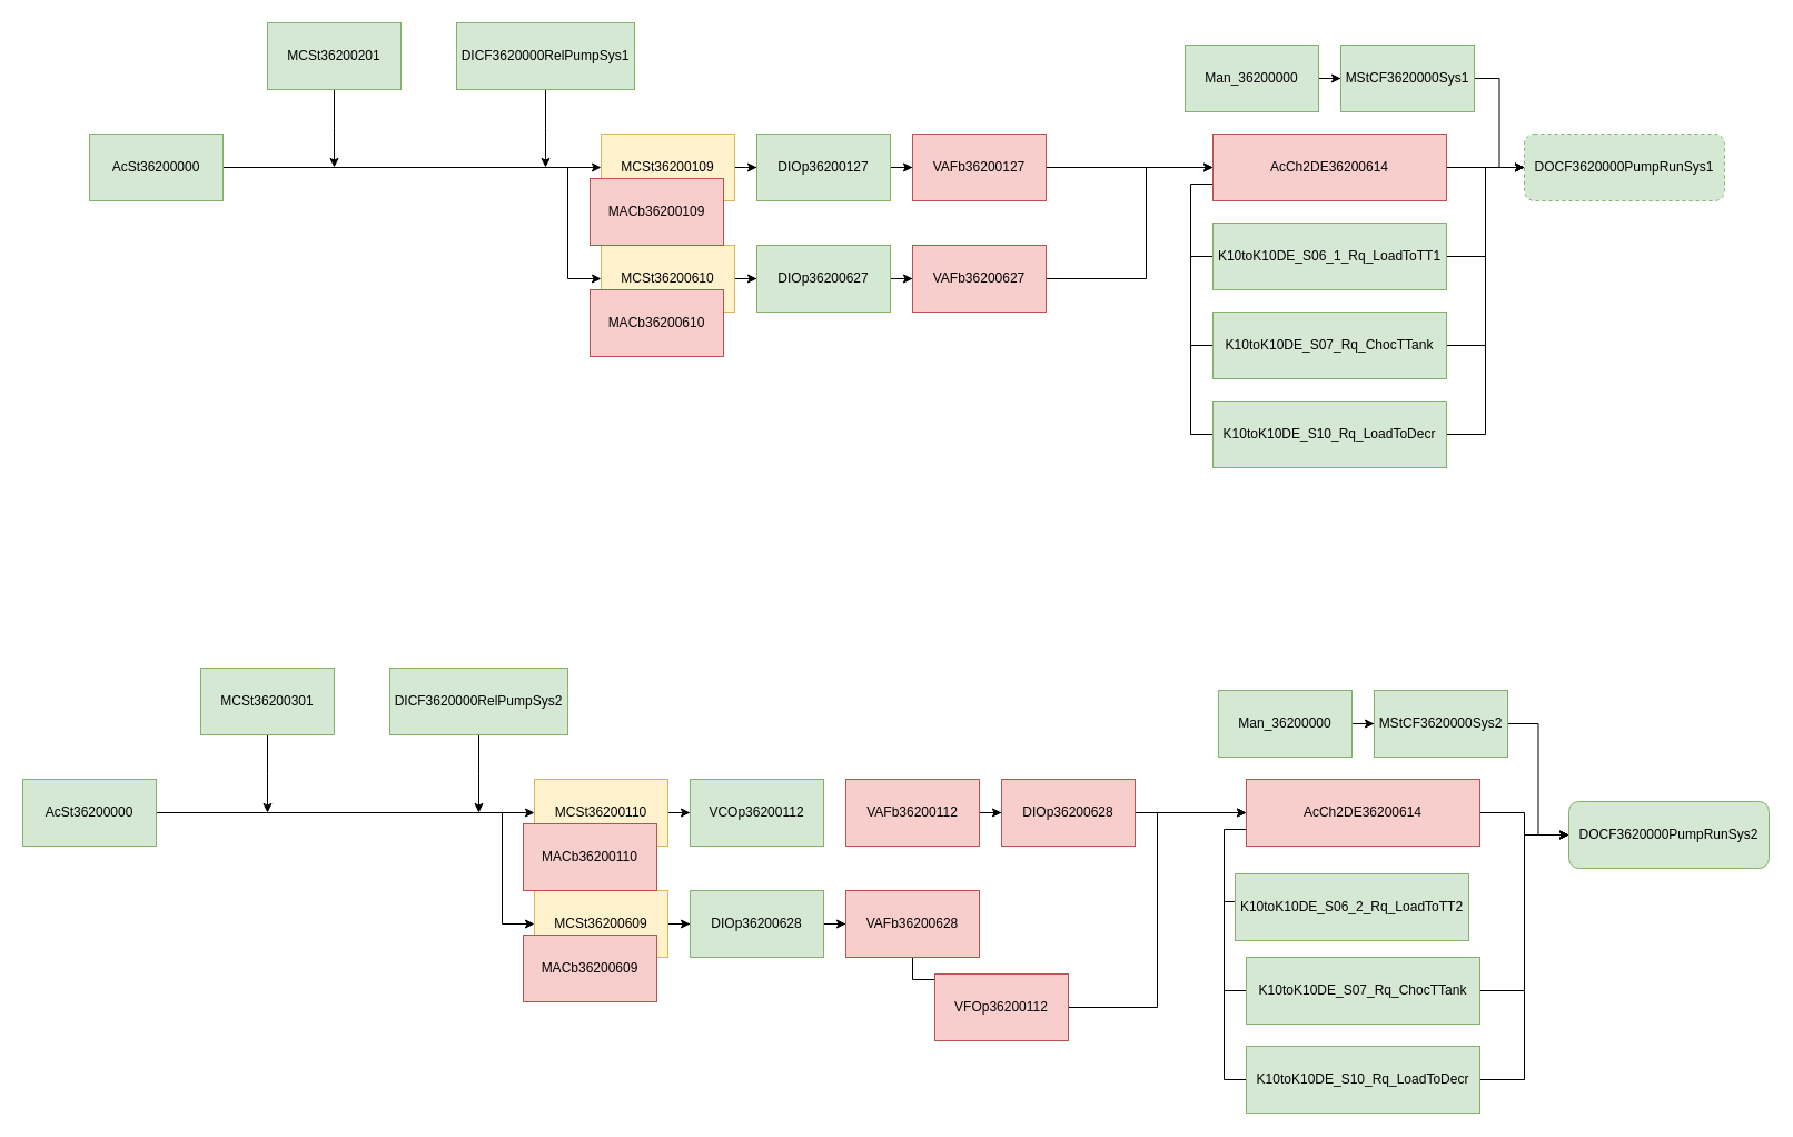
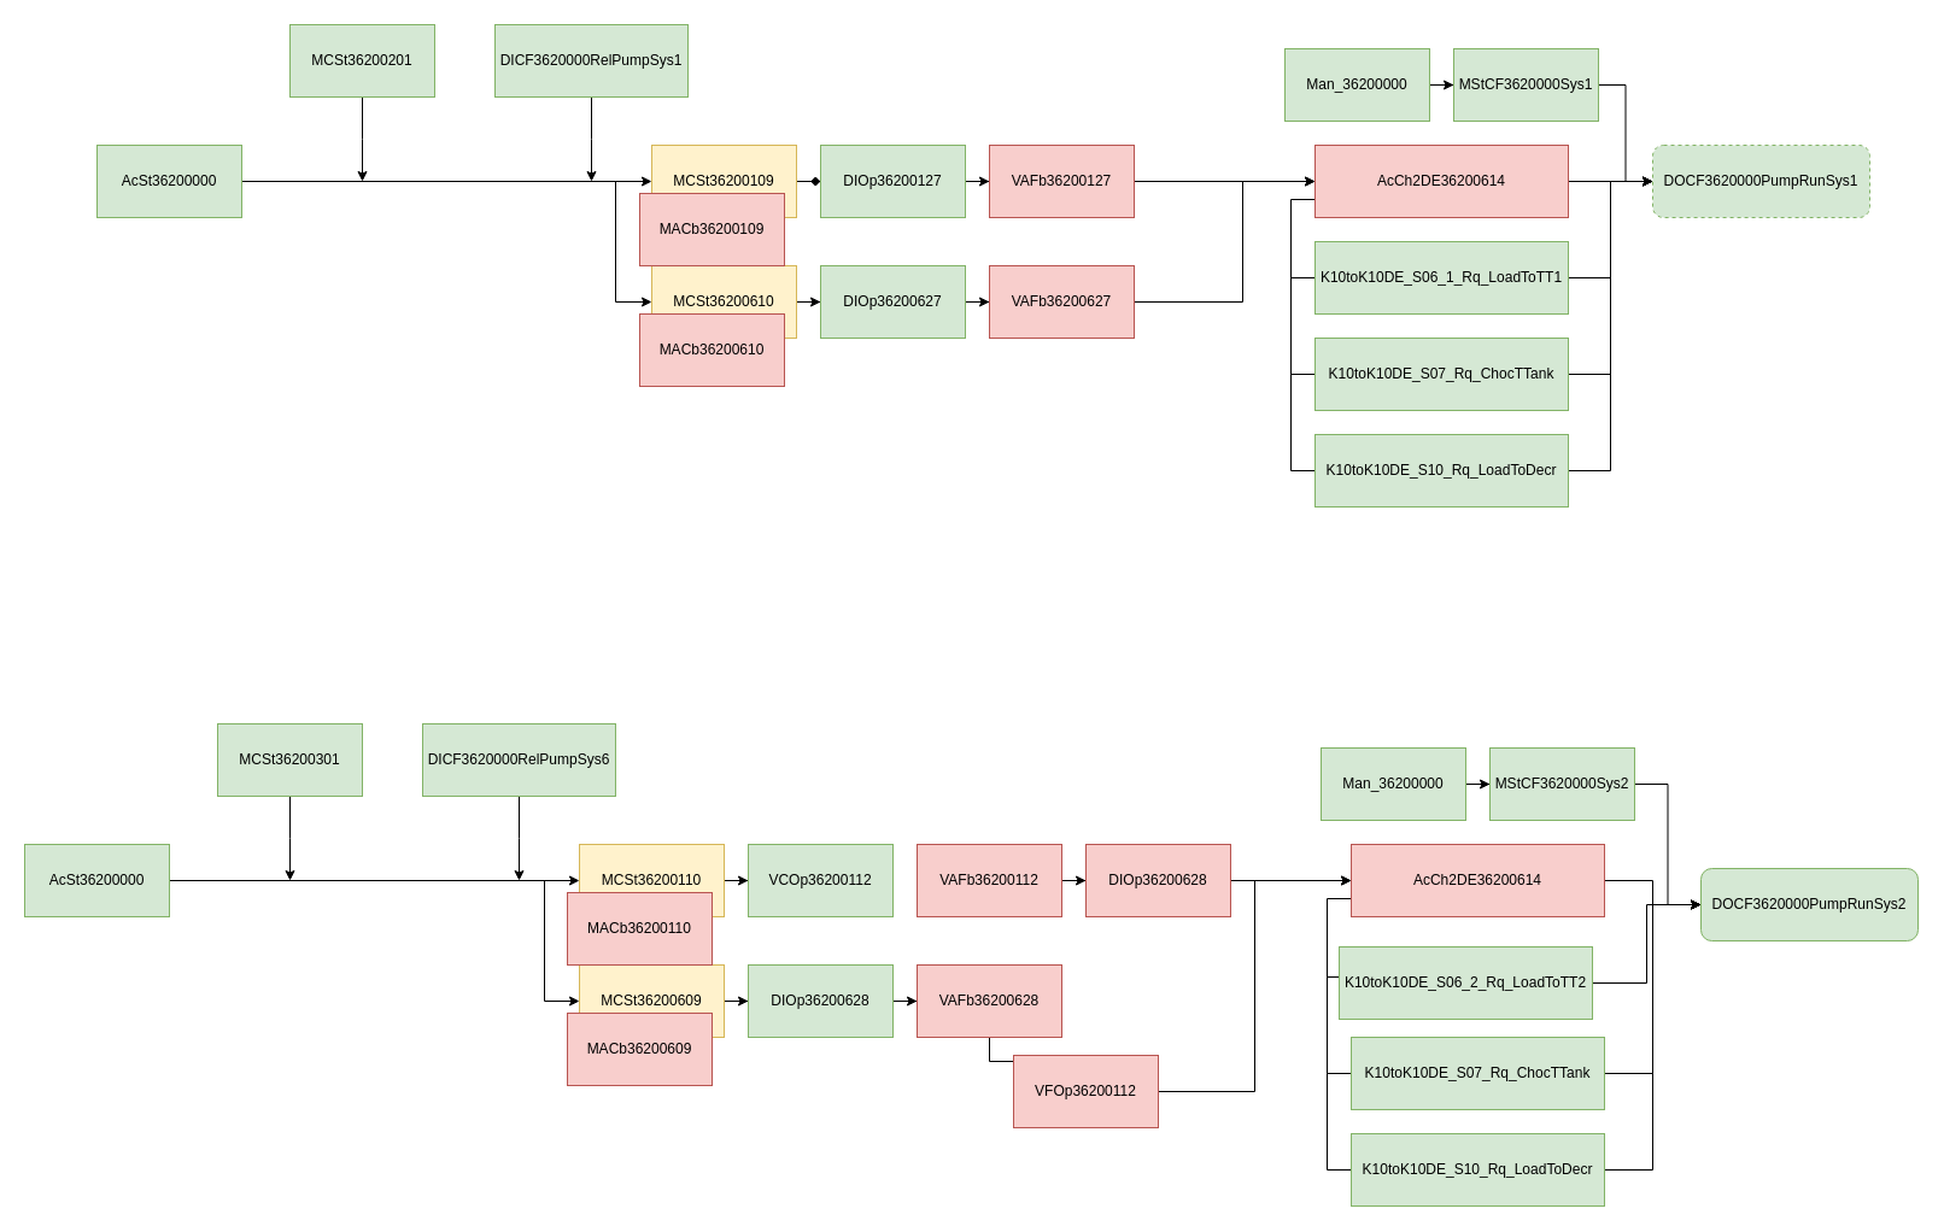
  <mxCell id="0" />
  <mxCell id="1" parent="0" />
  <mxCell id="2" style="edgeStyle=orthogonalEdgeStyle;rounded=0;orthogonalLoop=1;jettySize=auto;html=1;" parent="1" source="4" target="6" edge="1"><mxGeometry relative="1" as="geometry" /></mxCell>
  <mxCell id="3" style="edgeStyle=orthogonalEdgeStyle;rounded=0;orthogonalLoop=1;jettySize=auto;html=1;entryX=0;entryY=0.5;entryDx=0;entryDy=0;" parent="1" source="4" target="13" edge="1"><mxGeometry relative="1" as="geometry"><Array as="points"><mxPoint x="451" y="730" /><mxPoint x="451" y="830" /></Array></mxGeometry></mxCell>
  <mxCell id="4" value="AcSt36200000" style="rounded=0;whiteSpace=wrap;html=1;fillColor=#d5e8d4;strokeColor=#82b366;" parent="1" vertex="1"><mxGeometry x="20" y="700" width="120" height="60" as="geometry" /></mxCell>
  <mxCell id="5" style="edgeStyle=orthogonalEdgeStyle;rounded=0;orthogonalLoop=1;jettySize=auto;html=1;" parent="1" source="6" target="7" edge="1"><mxGeometry relative="1" as="geometry" /></mxCell>
  <mxCell id="6" value="MCSt36200110" style="rounded=0;whiteSpace=wrap;html=1;fillColor=#fff2cc;strokeColor=#d6b656;" parent="1" vertex="1"><mxGeometry x="480" y="700" width="120" height="60" as="geometry" /></mxCell>
  <mxCell id="7" value="VCOp36200112" style="rounded=0;whiteSpace=wrap;html=1;fillColor=#d5e8d4;strokeColor=#82b366;" parent="1" vertex="1"><mxGeometry x="620" y="700" width="120" height="60" as="geometry" /></mxCell>
  <mxCell id="8" style="edgeStyle=orthogonalEdgeStyle;rounded=0;orthogonalLoop=1;jettySize=auto;html=1;" parent="1" source="9" target="11" edge="1"><mxGeometry relative="1" as="geometry" /></mxCell>
  <mxCell id="9" value="VAFb36200112" style="rounded=0;whiteSpace=wrap;html=1;fillColor=#f8cecc;strokeColor=#b85450;" parent="1" vertex="1"><mxGeometry x="760" y="700" width="120" height="60" as="geometry" /></mxCell>
  <mxCell id="10" style="edgeStyle=orthogonalEdgeStyle;rounded=0;orthogonalLoop=1;jettySize=auto;html=1;entryX=0;entryY=0.5;entryDx=0;entryDy=0;" parent="1" source="11" target="22" edge="1"><mxGeometry relative="1" as="geometry" /></mxCell>
  <mxCell id="11" value="DIOp36200628" style="rounded=0;whiteSpace=wrap;html=1;fillColor=#f8cecc;strokeColor=#b85450;" parent="1" vertex="1"><mxGeometry x="900" y="700" width="120" height="60" as="geometry" /></mxCell>
  <mxCell id="12" style="edgeStyle=orthogonalEdgeStyle;rounded=0;orthogonalLoop=1;jettySize=auto;html=1;" parent="1" source="13" target="15" edge="1"><mxGeometry relative="1" as="geometry" /></mxCell>
  <mxCell id="13" value="MCSt36200609" style="rounded=0;whiteSpace=wrap;html=1;fillColor=#fff2cc;strokeColor=#d6b656;" parent="1" vertex="1"><mxGeometry x="480" y="800" width="120" height="60" as="geometry" /></mxCell>
  <mxCell id="14" style="edgeStyle=orthogonalEdgeStyle;rounded=0;orthogonalLoop=1;jettySize=auto;html=1;" parent="1" source="15" target="17" edge="1"><mxGeometry relative="1" as="geometry" /></mxCell>
  <mxCell id="15" value="DIOp36200628" style="rounded=0;whiteSpace=wrap;html=1;fillColor=#d5e8d4;strokeColor=#82b366;" parent="1" vertex="1"><mxGeometry x="620" y="800" width="120" height="60" as="geometry" /></mxCell>
  <mxCell id="16" style="edgeStyle=orthogonalEdgeStyle;rounded=0;orthogonalLoop=1;jettySize=auto;html=1;" parent="1" source="17" target="19" edge="1"><mxGeometry relative="1" as="geometry" /></mxCell>
  <mxCell id="17" value="VAFb36200628" style="rounded=0;whiteSpace=wrap;html=1;fillColor=#f8cecc;strokeColor=#b85450;" parent="1" vertex="1"><mxGeometry x="760" y="800" width="120" height="60" as="geometry" /></mxCell>
  <mxCell id="18" style="edgeStyle=orthogonalEdgeStyle;rounded=0;orthogonalLoop=1;jettySize=auto;html=1;entryX=0;entryY=0.5;entryDx=0;entryDy=0;" parent="1" source="19" target="22" edge="1"><mxGeometry relative="1" as="geometry" /></mxCell>
  <mxCell id="19" value="VFOp36200112" style="rounded=0;whiteSpace=wrap;html=1;fillColor=#f8cecc;strokeColor=#b85450;" parent="1" vertex="1"><mxGeometry x="840" y="875" width="120" height="60" as="geometry" /></mxCell>
  <mxCell id="20" style="edgeStyle=orthogonalEdgeStyle;rounded=0;orthogonalLoop=1;jettySize=auto;html=1;entryX=0;entryY=0.5;entryDx=0;entryDy=0;" parent="1" source="22" target="31" edge="1"><mxGeometry relative="1" as="geometry" /></mxCell>
  <mxCell id="21" style="edgeStyle=orthogonalEdgeStyle;rounded=0;orthogonalLoop=1;jettySize=auto;html=1;exitX=0;exitY=0.75;exitDx=0;exitDy=0;entryX=0;entryY=0.5;entryDx=0;entryDy=0;endArrow=none;endFill=0;" parent="1" source="22" target="25" edge="1"><mxGeometry relative="1" as="geometry"><Array as="points"><mxPoint x="1100" y="745" /><mxPoint x="1100" y="810" /></Array></mxGeometry></mxCell>
  <mxCell id="22" value="AcCh2DE36200614" style="rounded=0;whiteSpace=wrap;html=1;fillColor=#f8cecc;strokeColor=#b85450;" parent="1" vertex="1"><mxGeometry x="1120" y="700" width="210" height="60" as="geometry" /></mxCell>
+ <mxCell id="23" style="edgeStyle=orthogonalEdgeStyle;rounded=0;orthogonalLoop=1;jettySize=auto;html=1;entryX=0;entryY=0.5;entryDx=0;entryDy=0;" parent="1" source="25" target="31" edge="1"><mxGeometry relative="1" as="geometry" /></mxCell>
  <mxCell id="24" style="edgeStyle=orthogonalEdgeStyle;rounded=0;orthogonalLoop=1;jettySize=auto;html=1;exitX=0;exitY=0.75;exitDx=0;exitDy=0;entryX=0;entryY=0.25;entryDx=0;entryDy=0;endArrow=none;endFill=0;" parent="1" source="25" target="28" edge="1"><mxGeometry relative="1" as="geometry"><Array as="points"><mxPoint x="1120" y="810" /><mxPoint x="1100" y="810" /><mxPoint x="1100" y="890" /><mxPoint x="1120" y="890" /></Array></mxGeometry></mxCell>
  <mxCell id="25" value="K10toK10DE_S06_2_Rq_LoadToTT2" style="rounded=0;whiteSpace=wrap;html=1;fillColor=#d5e8d4;strokeColor=#82b366;" parent="1" vertex="1"><mxGeometry x="1110" y="785" width="210" height="60" as="geometry" /></mxCell>
  <mxCell id="26" style="edgeStyle=orthogonalEdgeStyle;rounded=0;orthogonalLoop=1;jettySize=auto;html=1;entryX=0;entryY=0.5;entryDx=0;entryDy=0;" parent="1" source="28" target="31" edge="1"><mxGeometry relative="1" as="geometry" /></mxCell>
  <mxCell id="27" style="edgeStyle=orthogonalEdgeStyle;rounded=0;orthogonalLoop=1;jettySize=auto;html=1;exitX=0;exitY=0.75;exitDx=0;exitDy=0;entryX=0;entryY=0.25;entryDx=0;entryDy=0;endArrow=none;endFill=0;" parent="1" source="28" target="30" edge="1"><mxGeometry relative="1" as="geometry"><Array as="points"><mxPoint x="1120" y="890" /><mxPoint x="1100" y="890" /><mxPoint x="1100" y="970" /><mxPoint x="1120" y="970" /></Array></mxGeometry></mxCell>
  <mxCell id="28" value="K10toK10DE_S07_Rq_ChocTTank" style="rounded=0;whiteSpace=wrap;html=1;fillColor=#d5e8d4;strokeColor=#82b366;" parent="1" vertex="1"><mxGeometry x="1120" y="860" width="210" height="60" as="geometry" /></mxCell>
  <mxCell id="29" style="edgeStyle=orthogonalEdgeStyle;rounded=0;orthogonalLoop=1;jettySize=auto;html=1;entryX=0;entryY=0.5;entryDx=0;entryDy=0;" parent="1" source="30" target="31" edge="1"><mxGeometry relative="1" as="geometry" /></mxCell>
  <mxCell id="30" value="K10toK10DE_S10_Rq_LoadToDecr" style="rounded=0;whiteSpace=wrap;html=1;fillColor=#d5e8d4;strokeColor=#82b366;" parent="1" vertex="1"><mxGeometry x="1120" y="940" width="210" height="60" as="geometry" /></mxCell>
  <mxCell id="31" value="DOCF3620000PumpRunSys2" style="rounded=1;whiteSpace=wrap;html=1;fillColor=#d5e8d4;strokeColor=#82b366;" parent="1" vertex="1"><mxGeometry x="1410" y="720" width="180" height="60" as="geometry" /></mxCell>
  <mxCell id="32" style="edgeStyle=orthogonalEdgeStyle;rounded=0;orthogonalLoop=1;jettySize=auto;html=1;" edge="1" source="33" target="35" parent="1"><mxGeometry relative="1" as="geometry" /></mxCell>
  <mxCell id="33" value="Man_36200000" style="rounded=0;whiteSpace=wrap;html=1;fillColor=#d5e8d4;strokeColor=#82b366;" vertex="1" parent="1"><mxGeometry x="1095" y="620" width="120" height="60" as="geometry" /></mxCell>
  <mxCell id="34" style="edgeStyle=orthogonalEdgeStyle;rounded=0;orthogonalLoop=1;jettySize=auto;html=1;entryX=0;entryY=0.5;entryDx=0;entryDy=0;" edge="1" parent="1" source="35" target="31"><mxGeometry relative="1" as="geometry" /></mxCell>
  <mxCell id="35" value="MStCF3620000Sys2" style="rounded=0;whiteSpace=wrap;html=1;fillColor=#d5e8d4;strokeColor=#82b366;" vertex="1" parent="1"><mxGeometry x="1235" y="620" width="120" height="60" as="geometry" /></mxCell>
  <mxCell id="36" value="MACb36200609" style="rounded=0;whiteSpace=wrap;html=1;fillColor=#f8cecc;strokeColor=#b85450;" vertex="1" parent="1"><mxGeometry x="470" y="840" width="120" height="60" as="geometry" /></mxCell>
  <mxCell id="37" value="MACb36200110" style="rounded=0;whiteSpace=wrap;html=1;fillColor=#f8cecc;strokeColor=#b85450;" vertex="1" parent="1"><mxGeometry x="470" y="740" width="120" height="60" as="geometry" /></mxCell>
  <mxCell id="38" style="edgeStyle=orthogonalEdgeStyle;rounded=0;orthogonalLoop=1;jettySize=auto;html=1;" edge="1" parent="1" source="39"><mxGeometry relative="1" as="geometry"><mxPoint x="430" y="730" as="targetPoint" /></mxGeometry></mxCell>
- <mxCell id="39" value="DICF3620000RelPumpSys2" style="rounded=0;whiteSpace=wrap;html=1;fillColor=#d5e8d4;strokeColor=#82b366;" vertex="1" parent="1"><mxGeometry x="350" y="600" width="160" height="60" as="geometry" /></mxCell>
+ <mxCell id="39" value="DICF3620000RelPumpSys6" style="rounded=0;whiteSpace=wrap;html=1;fillColor=#d5e8d4;strokeColor=#82b366;" vertex="1" parent="1"><mxGeometry x="350" y="600" width="160" height="60" as="geometry" /></mxCell>
  <mxCell id="40" style="edgeStyle=orthogonalEdgeStyle;rounded=0;orthogonalLoop=1;jettySize=auto;html=1;" edge="1" parent="1" source="41"><mxGeometry relative="1" as="geometry"><mxPoint x="240" y="730" as="targetPoint" /></mxGeometry></mxCell>
  <mxCell id="41" value="MCSt36200301" style="rounded=0;whiteSpace=wrap;html=1;fillColor=#d5e8d4;strokeColor=#82b366;" vertex="1" parent="1"><mxGeometry x="180" y="600" width="120" height="60" as="geometry" /></mxCell>
  <mxCell id="42" style="edgeStyle=orthogonalEdgeStyle;rounded=0;orthogonalLoop=1;jettySize=auto;html=1;" edge="1" source="44" target="46" parent="1"><mxGeometry relative="1" as="geometry" /></mxCell>
  <mxCell id="43" style="edgeStyle=orthogonalEdgeStyle;rounded=0;orthogonalLoop=1;jettySize=auto;html=1;entryX=0;entryY=0.5;entryDx=0;entryDy=0;" edge="1" source="44" target="52" parent="1"><mxGeometry relative="1" as="geometry"><Array as="points"><mxPoint x="510" y="150" /><mxPoint x="510" y="250" /></Array></mxGeometry></mxCell>
  <mxCell id="44" value="AcSt36200000" style="rounded=0;whiteSpace=wrap;html=1;fillColor=#d5e8d4;strokeColor=#82b366;" vertex="1" parent="1"><mxGeometry x="80" y="120" width="120" height="60" as="geometry" /></mxCell>
- <mxCell id="45" style="edgeStyle=orthogonalEdgeStyle;rounded=0;orthogonalLoop=1;jettySize=auto;html=1;" edge="1" source="46" target="48" parent="1"><mxGeometry relative="1" as="geometry" /></mxCell>
+ <mxCell id="45" style="edgeStyle=orthogonalEdgeStyle;rounded=0;orthogonalLoop=1;jettySize=auto;html=1;endArrow=diamond;" edge="1" source="46" target="48" parent="1"><mxGeometry relative="1" as="geometry" /></mxCell>
  <mxCell id="46" value="MCSt36200109" style="rounded=0;whiteSpace=wrap;html=1;fillColor=#fff2cc;strokeColor=#d6b656;" vertex="1" parent="1"><mxGeometry x="540" y="120" width="120" height="60" as="geometry" /></mxCell>
  <mxCell id="47" style="edgeStyle=orthogonalEdgeStyle;rounded=0;orthogonalLoop=1;jettySize=auto;html=1;" edge="1" source="48" target="50" parent="1"><mxGeometry relative="1" as="geometry" /></mxCell>
  <mxCell id="48" value="DIOp36200127" style="rounded=0;whiteSpace=wrap;html=1;fillColor=#d5e8d4;strokeColor=#82b366;" vertex="1" parent="1"><mxGeometry x="680" y="120" width="120" height="60" as="geometry" /></mxCell>
  <mxCell id="49" style="edgeStyle=orthogonalEdgeStyle;rounded=0;orthogonalLoop=1;jettySize=auto;html=1;entryX=0;entryY=0.5;entryDx=0;entryDy=0;" edge="1" parent="1" source="50" target="59"><mxGeometry relative="1" as="geometry" /></mxCell>
  <mxCell id="50" value="VAFb36200127" style="rounded=0;whiteSpace=wrap;html=1;fillColor=#f8cecc;strokeColor=#b85450;" vertex="1" parent="1"><mxGeometry x="820" y="120" width="120" height="60" as="geometry" /></mxCell>
  <mxCell id="51" style="edgeStyle=orthogonalEdgeStyle;rounded=0;orthogonalLoop=1;jettySize=auto;html=1;" edge="1" source="52" target="54" parent="1"><mxGeometry relative="1" as="geometry" /></mxCell>
  <mxCell id="52" value="MCSt36200610" style="rounded=0;whiteSpace=wrap;html=1;fillColor=#fff2cc;strokeColor=#d6b656;" vertex="1" parent="1"><mxGeometry x="540" y="220" width="120" height="60" as="geometry" /></mxCell>
  <mxCell id="53" style="edgeStyle=orthogonalEdgeStyle;rounded=0;orthogonalLoop=1;jettySize=auto;html=1;" edge="1" source="54" target="56" parent="1"><mxGeometry relative="1" as="geometry" /></mxCell>
  <mxCell id="54" value="DIOp36200627" style="rounded=0;whiteSpace=wrap;html=1;fillColor=#d5e8d4;strokeColor=#82b366;" vertex="1" parent="1"><mxGeometry x="680" y="220" width="120" height="60" as="geometry" /></mxCell>
  <mxCell id="55" style="edgeStyle=orthogonalEdgeStyle;rounded=0;orthogonalLoop=1;jettySize=auto;html=1;" edge="1" parent="1" source="56"><mxGeometry relative="1" as="geometry"><mxPoint x="1090" y="150" as="targetPoint" /><Array as="points"><mxPoint x="1030" y="250" /><mxPoint x="1030" y="150" /></Array></mxGeometry></mxCell>
  <mxCell id="56" value="VAFb36200627" style="rounded=0;whiteSpace=wrap;html=1;fillColor=#f8cecc;strokeColor=#b85450;" vertex="1" parent="1"><mxGeometry x="820" y="220" width="120" height="60" as="geometry" /></mxCell>
  <mxCell id="57" style="edgeStyle=orthogonalEdgeStyle;rounded=0;orthogonalLoop=1;jettySize=auto;html=1;entryX=0;entryY=0.5;entryDx=0;entryDy=0;" edge="1" source="59" target="68" parent="1"><mxGeometry relative="1" as="geometry" /></mxCell>
  <mxCell id="58" style="edgeStyle=orthogonalEdgeStyle;rounded=0;orthogonalLoop=1;jettySize=auto;html=1;exitX=0;exitY=0.75;exitDx=0;exitDy=0;entryX=0;entryY=0.5;entryDx=0;entryDy=0;endArrow=none;endFill=0;" edge="1" source="59" target="62" parent="1"><mxGeometry relative="1" as="geometry"><Array as="points"><mxPoint x="1070" y="165" /><mxPoint x="1070" y="230" /></Array></mxGeometry></mxCell>
  <mxCell id="59" value="AcCh2DE36200614" style="rounded=0;whiteSpace=wrap;html=1;fillColor=#f8cecc;strokeColor=#b85450;" vertex="1" parent="1"><mxGeometry x="1090" y="120" width="210" height="60" as="geometry" /></mxCell>
  <mxCell id="60" style="edgeStyle=orthogonalEdgeStyle;rounded=0;orthogonalLoop=1;jettySize=auto;html=1;entryX=0;entryY=0.5;entryDx=0;entryDy=0;" edge="1" source="62" target="68" parent="1"><mxGeometry relative="1" as="geometry" /></mxCell>
  <mxCell id="61" style="edgeStyle=orthogonalEdgeStyle;rounded=0;orthogonalLoop=1;jettySize=auto;html=1;exitX=0;exitY=0.75;exitDx=0;exitDy=0;entryX=0;entryY=0.25;entryDx=0;entryDy=0;endArrow=none;endFill=0;" edge="1" source="62" target="65" parent="1"><mxGeometry relative="1" as="geometry"><Array as="points"><mxPoint x="1090" y="230" /><mxPoint x="1070" y="230" /><mxPoint x="1070" y="310" /><mxPoint x="1090" y="310" /></Array></mxGeometry></mxCell>
  <mxCell id="62" value="K10toK10DE_S06_1_Rq_LoadToTT1" style="rounded=0;whiteSpace=wrap;html=1;fillColor=#d5e8d4;strokeColor=#82b366;" vertex="1" parent="1"><mxGeometry x="1090" y="200" width="210" height="60" as="geometry" /></mxCell>
  <mxCell id="63" style="edgeStyle=orthogonalEdgeStyle;rounded=0;orthogonalLoop=1;jettySize=auto;html=1;entryX=0;entryY=0.5;entryDx=0;entryDy=0;" edge="1" source="65" target="68" parent="1"><mxGeometry relative="1" as="geometry" /></mxCell>
  <mxCell id="64" style="edgeStyle=orthogonalEdgeStyle;rounded=0;orthogonalLoop=1;jettySize=auto;html=1;exitX=0;exitY=0.75;exitDx=0;exitDy=0;entryX=0;entryY=0.25;entryDx=0;entryDy=0;endArrow=none;endFill=0;" edge="1" source="65" target="67" parent="1"><mxGeometry relative="1" as="geometry"><Array as="points"><mxPoint x="1090" y="310" /><mxPoint x="1070" y="310" /><mxPoint x="1070" y="390" /><mxPoint x="1090" y="390" /></Array></mxGeometry></mxCell>
  <mxCell id="65" value="K10toK10DE_S07_Rq_ChocTTank" style="rounded=0;whiteSpace=wrap;html=1;fillColor=#d5e8d4;strokeColor=#82b366;" vertex="1" parent="1"><mxGeometry x="1090" y="280" width="210" height="60" as="geometry" /></mxCell>
  <mxCell id="66" style="edgeStyle=orthogonalEdgeStyle;rounded=0;orthogonalLoop=1;jettySize=auto;html=1;entryX=0;entryY=0.5;entryDx=0;entryDy=0;" edge="1" source="67" target="68" parent="1"><mxGeometry relative="1" as="geometry" /></mxCell>
  <mxCell id="67" value="K10toK10DE_S10_Rq_LoadToDecr" style="rounded=0;whiteSpace=wrap;html=1;fillColor=#d5e8d4;strokeColor=#82b366;" vertex="1" parent="1"><mxGeometry x="1090" y="360" width="210" height="60" as="geometry" /></mxCell>
  <mxCell id="68" value="DOCF3620000PumpRunSys1" style="rounded=1;whiteSpace=wrap;html=1;fillColor=#d5e8d4;strokeColor=#82b366;dashed=1;" vertex="1" parent="1"><mxGeometry x="1370" y="120" width="180" height="60" as="geometry" /></mxCell>
  <mxCell id="69" style="edgeStyle=orthogonalEdgeStyle;rounded=0;orthogonalLoop=1;jettySize=auto;html=1;" edge="1" source="70" target="72" parent="1"><mxGeometry relative="1" as="geometry" /></mxCell>
  <mxCell id="70" value="Man_36200000" style="rounded=0;whiteSpace=wrap;html=1;fillColor=#d5e8d4;strokeColor=#82b366;" vertex="1" parent="1"><mxGeometry x="1065" y="40" width="120" height="60" as="geometry" /></mxCell>
  <mxCell id="71" style="edgeStyle=orthogonalEdgeStyle;rounded=0;orthogonalLoop=1;jettySize=auto;html=1;entryX=0;entryY=0.5;entryDx=0;entryDy=0;" edge="1" source="72" target="68" parent="1"><mxGeometry relative="1" as="geometry" /></mxCell>
  <mxCell id="72" value="MStCF3620000Sys1" style="rounded=0;whiteSpace=wrap;html=1;fillColor=#d5e8d4;strokeColor=#82b366;" vertex="1" parent="1"><mxGeometry x="1205" y="40" width="120" height="60" as="geometry" /></mxCell>
  <mxCell id="73" value="MACb36200610" style="rounded=0;whiteSpace=wrap;html=1;fillColor=#f8cecc;strokeColor=#b85450;" vertex="1" parent="1"><mxGeometry x="530" y="260" width="120" height="60" as="geometry" /></mxCell>
  <mxCell id="74" value="MACb36200109" style="rounded=0;whiteSpace=wrap;html=1;fillColor=#f8cecc;strokeColor=#b85450;" vertex="1" parent="1"><mxGeometry x="530" y="160" width="120" height="60" as="geometry" /></mxCell>
  <mxCell id="75" style="edgeStyle=orthogonalEdgeStyle;rounded=0;orthogonalLoop=1;jettySize=auto;html=1;" edge="1" source="76" parent="1"><mxGeometry relative="1" as="geometry"><mxPoint x="490" y="150" as="targetPoint" /></mxGeometry></mxCell>
  <mxCell id="76" value="DICF3620000RelPumpSys1" style="rounded=0;whiteSpace=wrap;html=1;fillColor=#d5e8d4;strokeColor=#82b366;" vertex="1" parent="1"><mxGeometry x="410" y="20" width="160" height="60" as="geometry" /></mxCell>
  <mxCell id="77" style="edgeStyle=orthogonalEdgeStyle;rounded=0;orthogonalLoop=1;jettySize=auto;html=1;" edge="1" source="78" parent="1"><mxGeometry relative="1" as="geometry"><mxPoint x="300" y="150" as="targetPoint" /></mxGeometry></mxCell>
  <mxCell id="78" value="MCSt36200201" style="rounded=0;whiteSpace=wrap;html=1;fillColor=#d5e8d4;strokeColor=#82b366;" vertex="1" parent="1"><mxGeometry x="240" y="20" width="120" height="60" as="geometry" /></mxCell>
